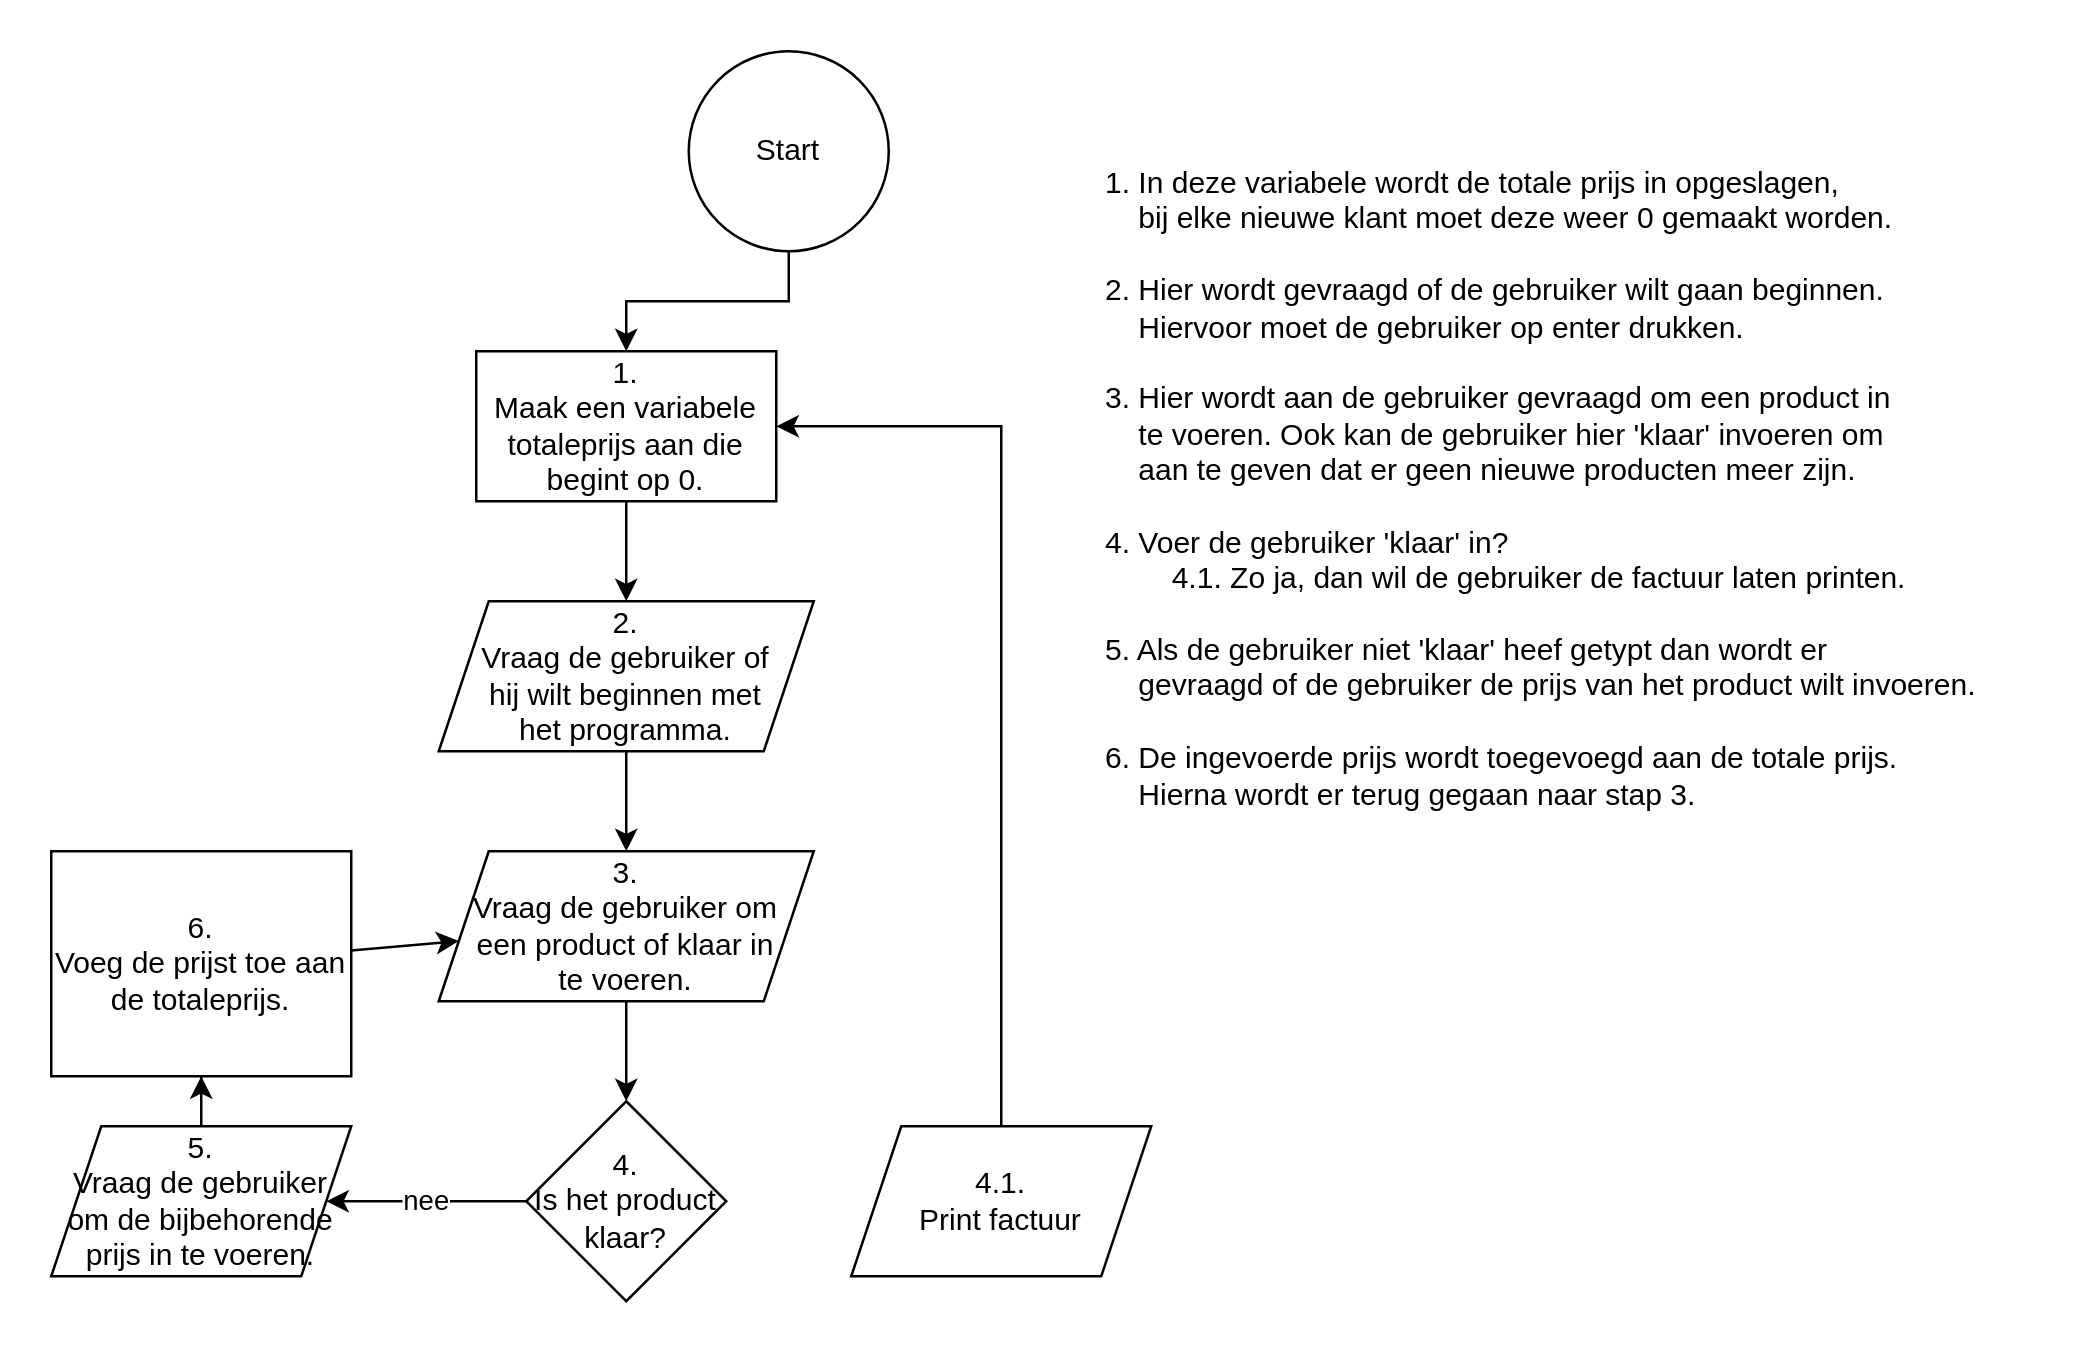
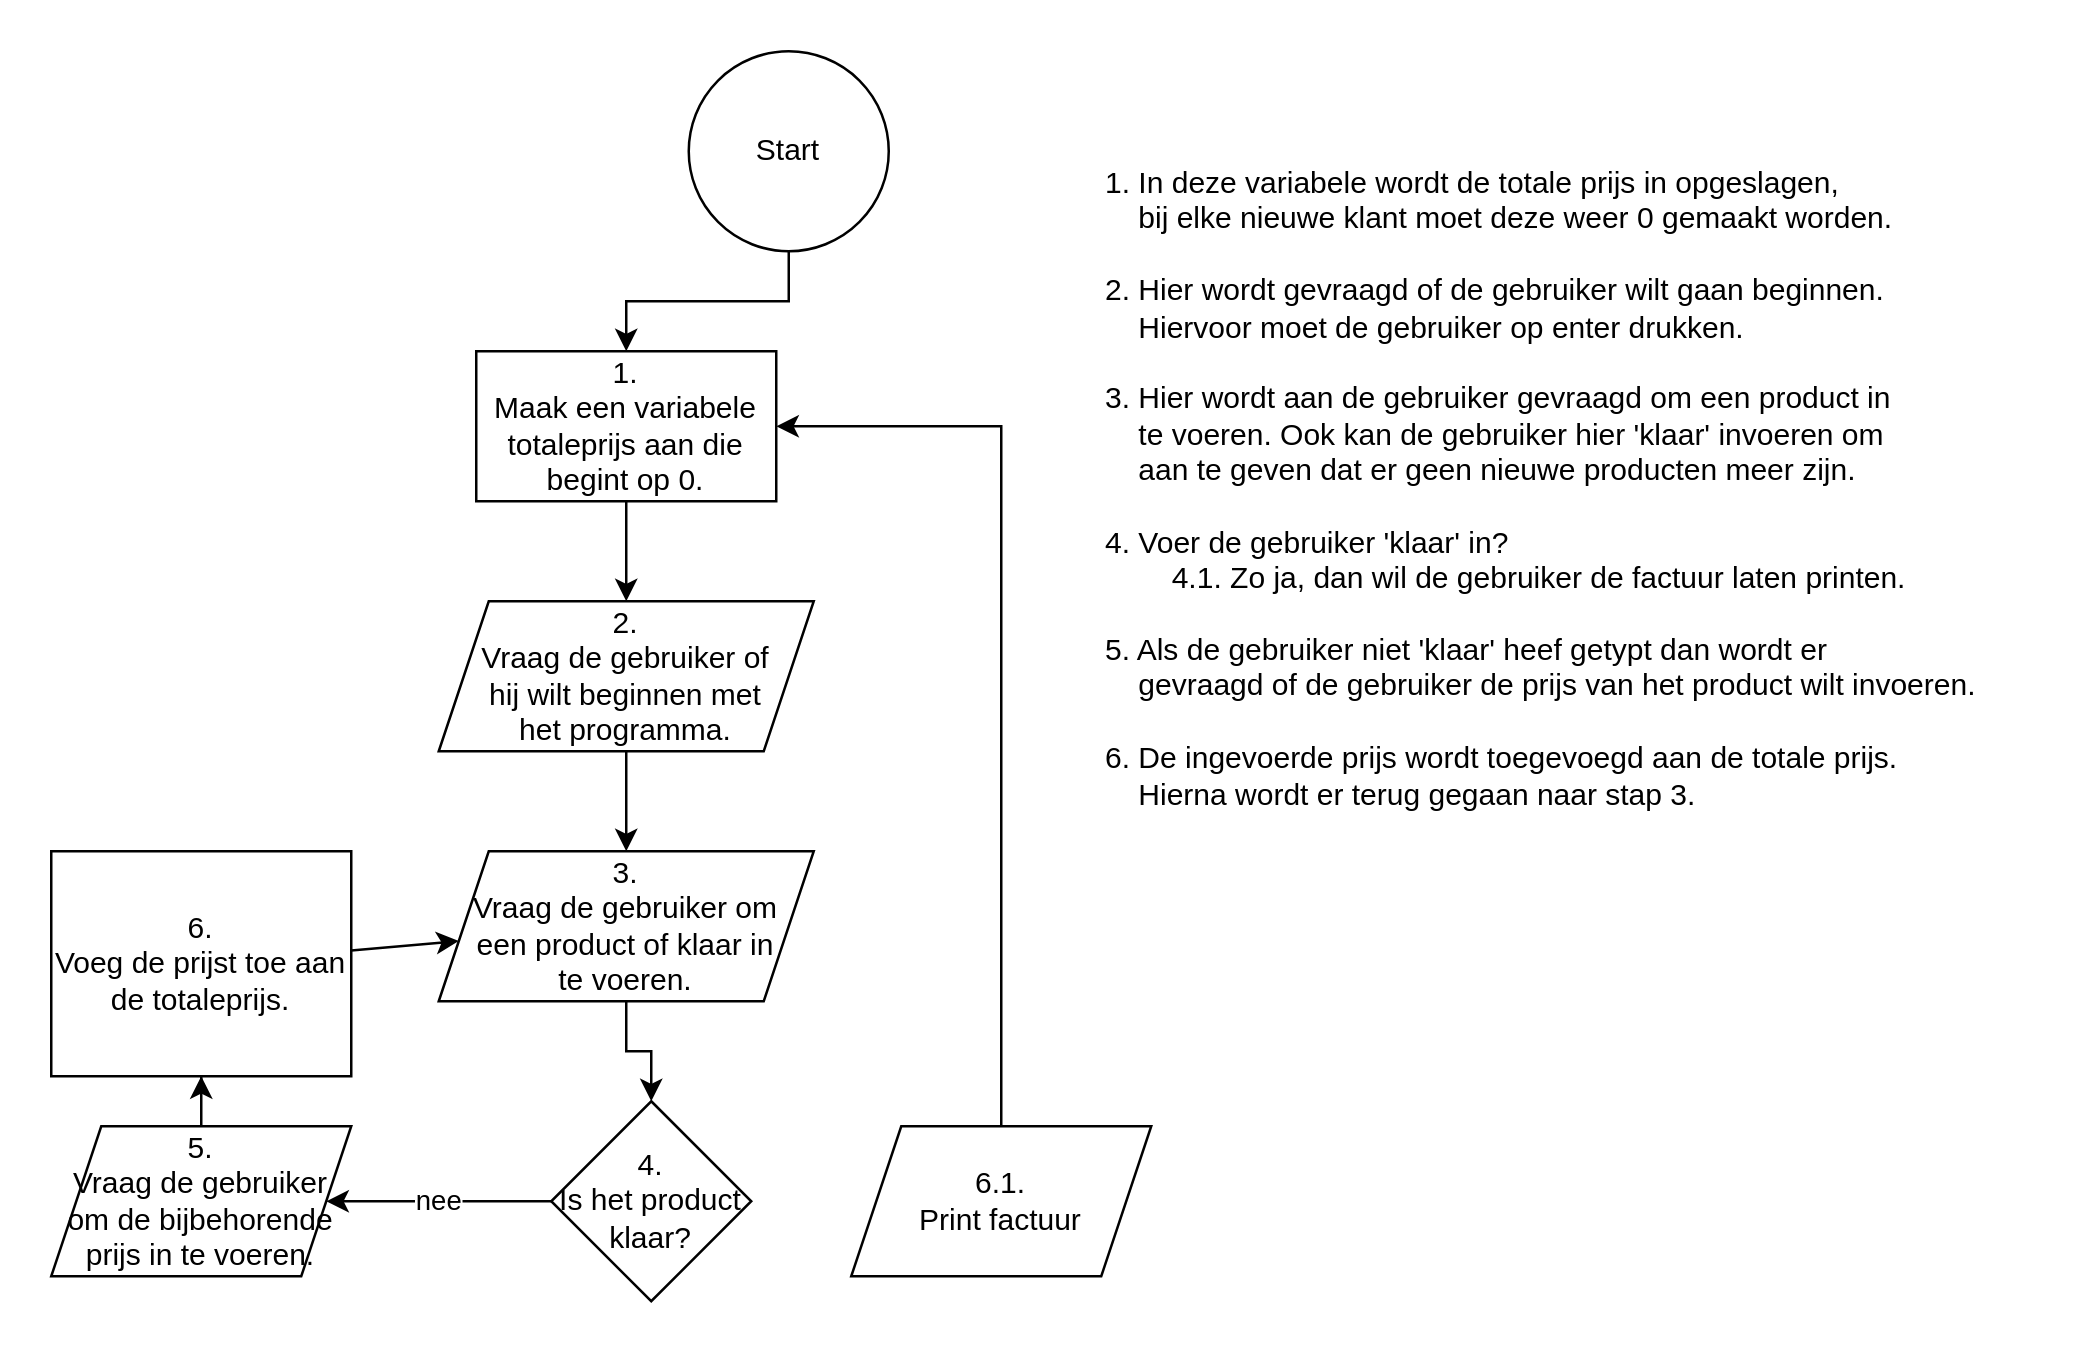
  <mxCell id="0" />
  <mxCell id="1" parent="0" />
  <mxCell id="2" value="" style="edgeStyle=orthogonalEdgeStyle;rounded=0;orthogonalLoop=1;jettySize=auto;html=1;" edge="1" parent="1" source="3" target="5"><mxGeometry relative="1" as="geometry" /></mxCell>
  <mxCell id="3" value="Start" style="ellipse;whiteSpace=wrap;html=1;aspect=fixed;" vertex="1" parent="1"><mxGeometry x="275" y="20" width="80" height="80" as="geometry" /></mxCell>
  <mxCell id="4" value="" style="edgeStyle=orthogonalEdgeStyle;rounded=0;orthogonalLoop=1;jettySize=auto;html=1;" edge="1" parent="1" source="5" target="7"><mxGeometry relative="1" as="geometry" /></mxCell>
  <mxCell id="5" value="1.&lt;br&gt;Maak een variabele totaleprijs aan die begint op 0." style="whiteSpace=wrap;html=1;" vertex="1" parent="1"><mxGeometry x="190" y="140" width="120" height="60" as="geometry" /></mxCell>
  <mxCell id="6" value="" style="edgeStyle=orthogonalEdgeStyle;rounded=0;orthogonalLoop=1;jettySize=auto;html=1;" edge="1" parent="1" source="7" target="9"><mxGeometry relative="1" as="geometry" /></mxCell>
  <mxCell id="7" value="2.&lt;br&gt;Vraag de gebruiker of &lt;br&gt;hij wilt beginnen met&lt;br&gt;het programma." style="shape=parallelogram;perimeter=parallelogramPerimeter;whiteSpace=wrap;html=1;fixedSize=1;" vertex="1" parent="1"><mxGeometry x="175" y="240" width="150" height="60" as="geometry" /></mxCell>
  <mxCell id="8" value="" style="edgeStyle=orthogonalEdgeStyle;rounded=0;orthogonalLoop=1;jettySize=auto;html=1;" edge="1" parent="1" source="9" target="11"><mxGeometry relative="1" as="geometry" /></mxCell>
  <mxCell id="9" value="3.&lt;br&gt;Vraag de gebruiker om&lt;br&gt;een product of klaar in&lt;br&gt;te voeren." style="shape=parallelogram;perimeter=parallelogramPerimeter;whiteSpace=wrap;html=1;fixedSize=1;" vertex="1" parent="1"><mxGeometry x="175" y="340" width="150" height="60" as="geometry" /></mxCell>
  <mxCell id="10" value="nee" style="edgeStyle=orthogonalEdgeStyle;rounded=0;orthogonalLoop=1;jettySize=auto;html=1;" edge="1" parent="1" source="11" target="15"><mxGeometry relative="1" as="geometry" /></mxCell>
- <mxCell id="11" value="4.&lt;br&gt;Is het product klaar?" style="rhombus;whiteSpace=wrap;html=1;" vertex="1" parent="1"><mxGeometry y="440" width="80" height="80" as="geometry" x="210" /></mxCell>
- <mxCell id="12" value="4.1.&lt;br&gt;Print factuur" style="shape=parallelogram;perimeter=parallelogramPerimeter;whiteSpace=wrap;html=1;fixedSize=1;" vertex="1" parent="1"><mxGeometry x="340" y="450" width="120" height="60" as="geometry" /></mxCell>
+ <mxCell id="11" value="4.&lt;br&gt;Is het product klaar?" style="rhombus;whiteSpace=wrap;html=1;" vertex="1" parent="1"><mxGeometry x="220" y="440" width="80" height="80" as="geometry" /></mxCell>
+ <mxCell id="12" value="6.1.&lt;br&gt;Print factuur" style="shape=parallelogram;perimeter=parallelogramPerimeter;whiteSpace=wrap;html=1;fixedSize=1;" vertex="1" parent="1"><mxGeometry x="340" y="450" width="120" height="60" as="geometry" /></mxCell>
  <mxCell id="13" value="" style="endArrow=classic;html=1;rounded=0;" edge="1" parent="1" source="12" target="5"><mxGeometry width="50" height="50" relative="1" as="geometry"><mxPoint x="390" y="330" as="sourcePoint" /><mxPoint x="440" y="280" as="targetPoint" /><Array as="points"><mxPoint x="400" y="170" /></Array></mxGeometry></mxCell>
  <mxCell id="14" value="" style="edgeStyle=orthogonalEdgeStyle;rounded=0;orthogonalLoop=1;jettySize=auto;html=1;" edge="1" parent="1" source="15" target="16"><mxGeometry relative="1" as="geometry" /></mxCell>
  <mxCell id="15" value="5.&lt;br&gt;Vraag de gebruiker om de bijbehorende prijs in te voeren." style="shape=parallelogram;perimeter=parallelogramPerimeter;whiteSpace=wrap;html=1;fixedSize=1;fontFamily=Helvetica;fontSize=12;fontColor=default;align=center;strokeColor=default;fillColor=default;" vertex="1" parent="1"><mxGeometry x="20" y="450" width="120" height="60" as="geometry" /></mxCell>
  <mxCell id="16" value="6.&lt;br&gt;Voeg de prijst toe aan de totaleprijs." style="rounded=0;whiteSpace=wrap;html=1;" vertex="1" parent="1"><mxGeometry x="20" y="340" width="120" height="90" as="geometry" /></mxCell>
  <mxCell id="17" value="" style="endArrow=classic;html=1;rounded=0;" edge="1" parent="1" source="16" target="9"><mxGeometry width="50" height="50" relative="1" as="geometry"><mxPoint x="-100" y="220" as="sourcePoint" /><mxPoint x="165" y="370" as="targetPoint" /></mxGeometry></mxCell>
  <mxCell id="18" value="1. In deze variabele wordt de totale prijs in opgeslagen,&lt;br&gt;&amp;nbsp; &amp;nbsp; bij elke nieuwe klant moet deze weer 0 gemaakt worden.&lt;br&gt;&lt;br&gt;2. Hier wordt gevraagd of de gebruiker wilt gaan beginnen.&lt;br&gt;&amp;nbsp; &amp;nbsp; Hiervoor moet de gebruiker op enter drukken.&lt;br&gt;&lt;br&gt;3. Hier wordt aan de gebruiker gevraagd om een product in&lt;br&gt;&amp;nbsp; &amp;nbsp; te voeren. Ook kan de gebruiker hier 'klaar' invoeren om&lt;br&gt;&amp;nbsp; &amp;nbsp; aan te geven dat er geen nieuwe producten meer zijn.&lt;br&gt;&lt;br&gt;4. Voer de gebruiker 'klaar' in?&lt;br&gt;&lt;span style=&quot;white-space: pre;&quot;&gt;&#09;&lt;/span&gt;4.1. Zo ja, dan wil de gebruiker de factuur laten printen.&lt;br&gt;&lt;br&gt;5. Als de gebruiker niet 'klaar' heef getypt dan wordt er&lt;br&gt;&amp;nbsp; &amp;nbsp; gevraagd of de gebruiker de prijs van het product wilt invoeren.&lt;br&gt;&lt;br&gt;6. De ingevoerde prijs wordt toegevoegd aan de totale prijs.&lt;br&gt;&amp;nbsp; &amp;nbsp; Hierna wordt er terug gegaan naar stap 3." style="text;html=1;align=left;verticalAlign=middle;resizable=0;points=[];autosize=1;strokeColor=none;fillColor=none;" vertex="1" parent="1"><mxGeometry x="440" y="60" width="370" height="270" as="geometry" /></mxCell>
